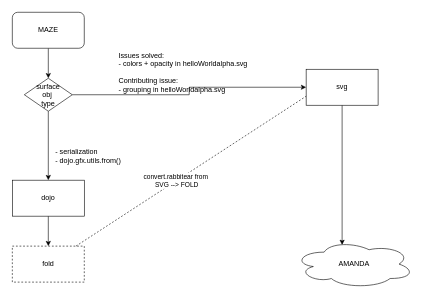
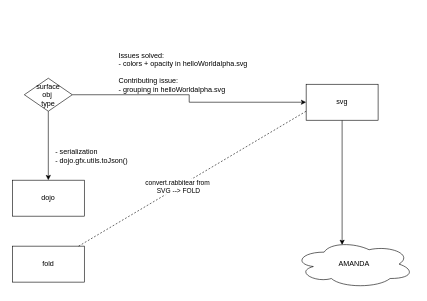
  <mxCell id="0" />
  <mxCell id="1" parent="0" />
- <mxCell id="2" value="" style="edgeStyle=orthogonalEdgeStyle;rounded=0;orthogonalLoop=1;jettySize=auto;html=1;" parent="1" source="3" target="6" edge="1"><mxGeometry relative="1" as="geometry" /></mxCell>
- <mxCell id="3" value="MAZE" style="rounded=1;whiteSpace=wrap;html=1;" parent="1" vertex="1"><mxGeometry x="20" y="20" width="120" height="60" as="geometry" /></mxCell>
  <mxCell id="4" value="" style="edgeStyle=orthogonalEdgeStyle;rounded=0;orthogonalLoop=1;jettySize=auto;html=1;" parent="1" source="6" target="8" edge="1"><mxGeometry relative="1" as="geometry" /></mxCell>
  <mxCell id="5" value="" style="edgeStyle=orthogonalEdgeStyle;rounded=0;orthogonalLoop=1;jettySize=auto;html=1;" parent="1" source="6" target="10" edge="1"><mxGeometry relative="1" as="geometry" /></mxCell>
  <mxCell id="6" value="surface&lt;br&gt;obj&amp;nbsp;&lt;br&gt;type" style="rhombus;whiteSpace=wrap;html=1;" parent="1" vertex="1"><mxGeometry x="40" y="130" width="80" height="55" as="geometry" /></mxCell>
  <mxCell id="7" value="" style="edgeStyle=orthogonalEdgeStyle;rounded=0;orthogonalLoop=1;jettySize=auto;html=1;entryX=0.4;entryY=0.1;entryDx=0;entryDy=0;entryPerimeter=0;" parent="1" source="8" target="14" edge="1"><mxGeometry relative="1" as="geometry"><mxPoint x="440" y="280" as="targetPoint" /></mxGeometry></mxCell>
- <mxCell id="8" value="svg" style="whiteSpace=wrap;html=1;" parent="1" vertex="1"><mxGeometry x="510" y="115" width="120" height="60" as="geometry" /></mxCell>
- <mxCell id="9" value="" style="edgeStyle=orthogonalEdgeStyle;rounded=0;orthogonalLoop=1;jettySize=auto;html=1;" parent="1" source="10" target="11" edge="1"><mxGeometry relative="1" as="geometry" /></mxCell>
+ <mxCell id="8" value="svg" style="whiteSpace=wrap;html=1;" parent="1" vertex="1"><mxGeometry x="510" y="140" width="120" height="60" as="geometry" /></mxCell>
  <mxCell id="10" value="dojo" style="whiteSpace=wrap;html=1;" parent="1" vertex="1"><mxGeometry x="20" y="300" width="120" height="60" as="geometry" /></mxCell>
- <mxCell id="11" value="fold" style="whiteSpace=wrap;html=1;dashed=1;" parent="1" vertex="1"><mxGeometry x="20" y="410" width="120" height="60" as="geometry" /></mxCell>
- <mxCell id="12" value="- serialization&amp;nbsp;&lt;br&gt;&lt;div&gt;&lt;span&gt;- dojo.gfx.utils.from()&lt;/span&gt;&lt;/div&gt;" style="text;html=1;strokeColor=none;fillColor=none;align=left;verticalAlign=middle;whiteSpace=wrap;rounded=0;" parent="1" vertex="1"><mxGeometry x="90" y="250" width="170" height="20" as="geometry" /></mxCell>
+ <mxCell id="11" value="fold" style="whiteSpace=wrap;html=1;" parent="1" vertex="1"><mxGeometry x="20" y="410" width="120" height="60" as="geometry" /></mxCell>
+ <mxCell id="12" value="- serialization&amp;nbsp;&lt;br&gt;&lt;div&gt;&lt;span&gt;- dojo.gfx.utils.toJson()&lt;/span&gt;&lt;/div&gt;" style="text;html=1;strokeColor=none;fillColor=none;align=left;verticalAlign=middle;whiteSpace=wrap;rounded=0;" parent="1" vertex="1"><mxGeometry x="90" y="250" width="170" height="20" as="geometry" /></mxCell>
  <mxCell id="13" value="&lt;div style=&quot;text-align: left&quot;&gt;&lt;span&gt;Issues solved:&amp;nbsp;&lt;/span&gt;&lt;/div&gt;&lt;div style=&quot;text-align: left&quot;&gt;&lt;span&gt;- colors + opacity in helloWorldalpha.svg&lt;/span&gt;&lt;/div&gt;&lt;div style=&quot;text-align: left&quot;&gt;&lt;br&gt;&lt;/div&gt;&lt;div style=&quot;text-align: left&quot;&gt;&lt;span&gt;Contributing issue:&lt;/span&gt;&lt;/div&gt;&lt;div style=&quot;text-align: left&quot;&gt;&lt;span&gt;- grouping in helloWorldalpha.svg&lt;/span&gt;&lt;/div&gt;" style="text;html=1;strokeColor=none;fillColor=none;align=center;verticalAlign=middle;whiteSpace=wrap;rounded=0;" parent="1" vertex="1"><mxGeometry x="170" y="70" width="270" height="100" as="geometry" /></mxCell>
  <mxCell id="14" value="AMANDA" style="ellipse;shape=cloud;whiteSpace=wrap;html=1;" parent="1" vertex="1"><mxGeometry x="490" y="400" width="200" height="80" as="geometry" /></mxCell>
  <mxCell id="15" value="" style="endArrow=none;dashed=1;html=1;entryX=0;entryY=0.75;entryDx=0;entryDy=0;" parent="1" source="11" target="8" edge="1"><mxGeometry width="50" height="50" relative="1" as="geometry"><mxPoint x="340" y="380" as="sourcePoint" /><mxPoint x="500" y="190" as="targetPoint" /></mxGeometry></mxCell>
  <mxCell id="16" value="convert.rabbitear from&amp;nbsp;&lt;br&gt;SVG --&amp;gt; FOLD" style="edgeLabel;html=1;align=center;verticalAlign=middle;resizable=0;points=[];" parent="15" vertex="1" connectable="0"><mxGeometry x="-0.125" y="1" relative="1" as="geometry"><mxPoint as="offset" /></mxGeometry></mxCell>
